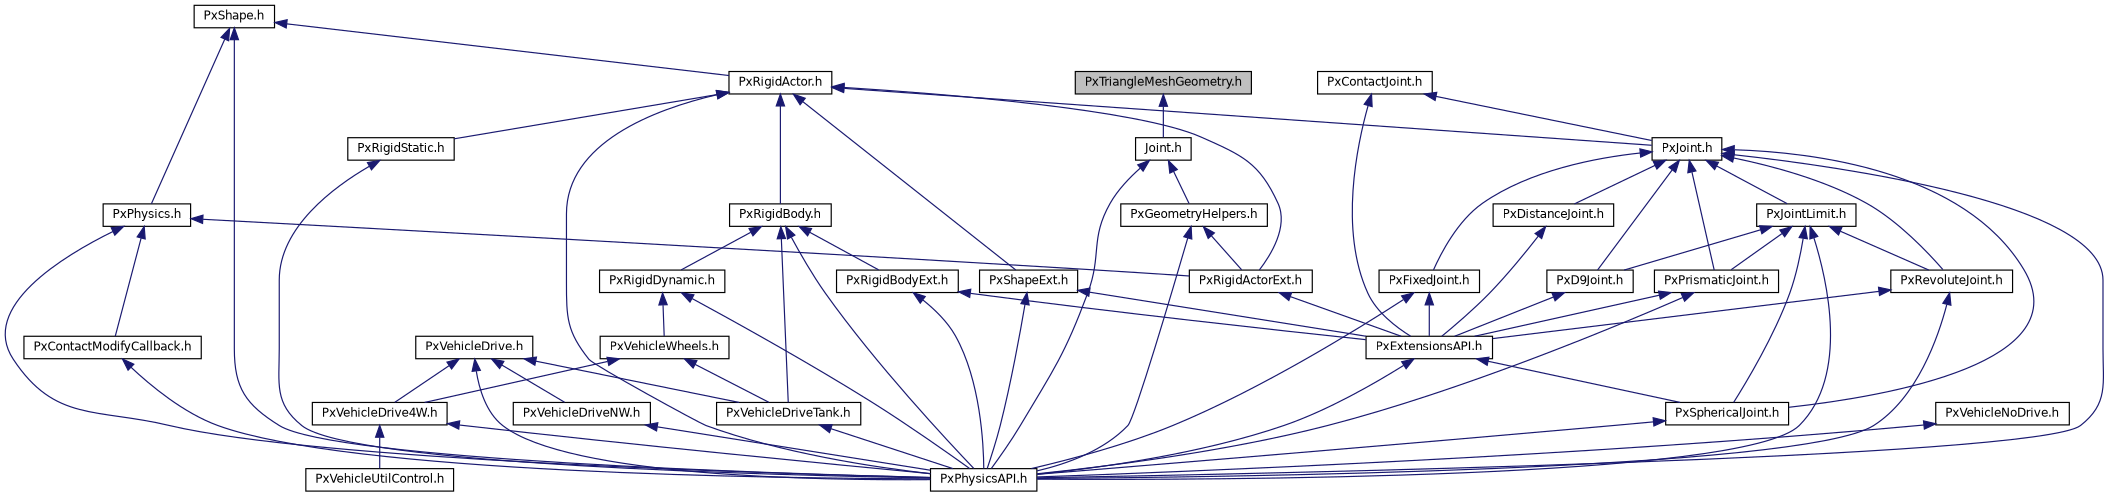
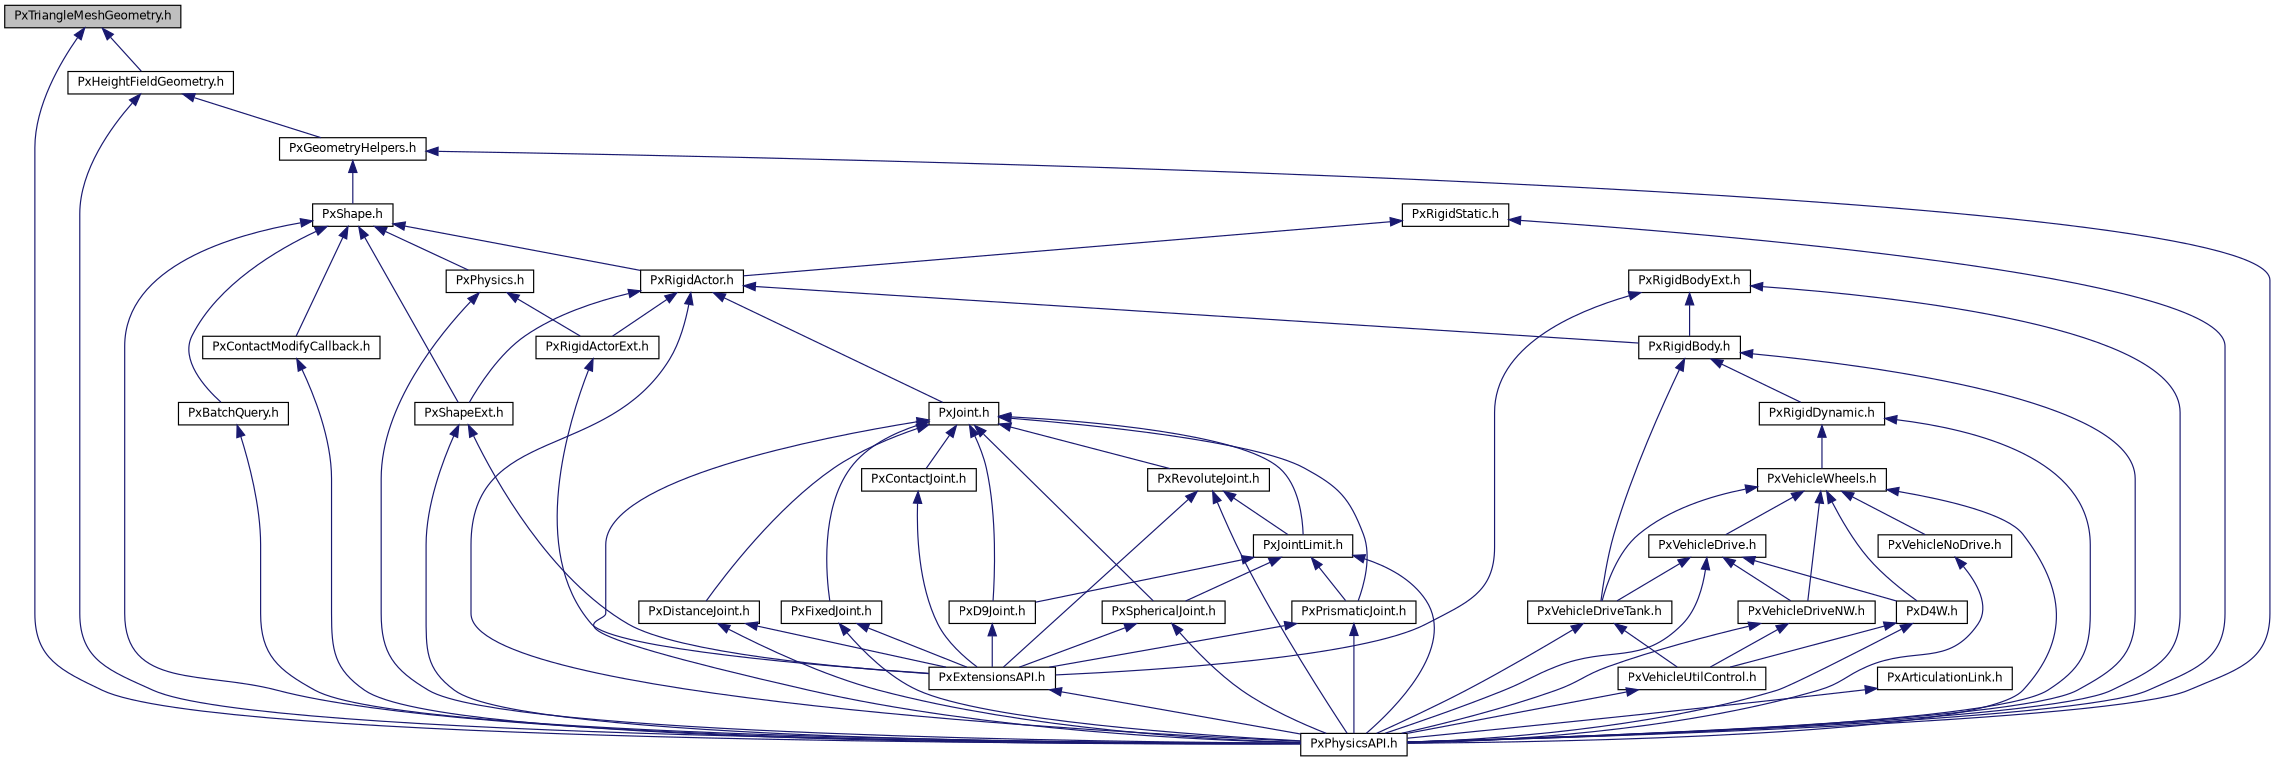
  digraph {
    node [color=black fillcolor=white fontname=Helvetica fontsize=10 shape=record style=filled]
    edge [color=midnightblue dir=back fontname=Helvetica fontsize=10 labelfontname=Helvetica labelfontsize=10 style=solid]
    n1 [fillcolor=grey75 fontcolor=black height=0.2 label="PxTriangleMeshGeometry.h" width=0.4]
-   n2 [height=0.2 label="Joint.h" width=0.4]
+   n2 [height=0.2 label="PxHeightFieldGeometry.h" width=0.4]
    n3 [height=0.2 label="PxPhysicsAPI.h" width=0.4]
    n4 [height=0.2 label="PxGeometryHelpers.h" width=0.4]
    n5 [height=0.2 label="PxShape.h" width=0.4]
    n6 [height=0.2 label="PxShapeExt.h" width=0.4]
    n7 [height=0.2 label="PxRigidActor.h" width=0.4]
+   n8 [height=0.2 label="PxBatchQuery.h" width=0.4]
    n9 [height=0.2 label="PxContactModifyCallback.h" width=0.4]
    n10 [height=0.2 label="PxPhysics.h" width=0.4]
    n11 [height=0.2 label="PxExtensionsAPI.h" width=0.4]
    n12 [height=0.2 label="PxJoint.h" width=0.4]
    n13 [height=0.2 label="PxRigidActorExt.h" width=0.4]
    n14 [height=0.2 label="PxRigidBody.h" width=0.4]
    n15 [height=0.2 label="PxRigidStatic.h" width=0.4]
    n16 [height=0.2 label="PxContactJoint.h" width=0.4]
    n17 [height=0.2 label="PxD9Joint.h" width=0.4]
    n18 [height=0.2 label="PxDistanceJoint.h" width=0.4]
    n19 [height=0.2 label="PxFixedJoint.h" width=0.4]
    n20 [height=0.2 label="PxJointLimit.h" width=0.4]
    n21 [height=0.2 label="PxPrismaticJoint.h" width=0.4]
    n22 [height=0.2 label="PxRevoluteJoint.h" width=0.4]
    n23 [height=0.2 label="PxSphericalJoint.h" width=0.4]
    n24 [height=0.2 label="PxRigidBodyExt.h" width=0.4]
    n25 [height=0.2 label="PxRigidDynamic.h" width=0.4]
    n26 [height=0.2 label="PxVehicleDriveTank.h" width=0.4]
+   n27 [height=0.2 label="PxArticulationLink.h" width=0.4]
    n28 [height=0.2 label="PxVehicleWheels.h" width=0.4]
    n29 [height=0.2 label="PxVehicleDrive.h" width=0.4]
-   n30 [height=0.2 label="PxVehicleDrive4W.h" width=0.4]
+   n30 [height=0.2 label="PxD4W.h" width=0.4]
    n31 [height=0.2 label="PxVehicleDriveNW.h" width=0.4]
    n32 [height=0.2 label="PxVehicleNoDrive.h" width=0.4]
    n33 [height=0.2 label="PxVehicleUtilControl.h" width=0.4]
    n1 -> n2
+   n1 -> n3
    n2 -> n3
    n2 -> n4
    n4 -> n3
-   n4 -> n13
+   n4 -> n5
    n5 -> n3
+   n5 -> n6
    n5 -> n7
-   n10 -> n9
+   n5 -> n8
+   n5 -> n9
    n5 -> n10
    n6 -> n3
    n6 -> n11
    n7 -> n3
    n7 -> n6
    n7 -> n12
    n7 -> n13
    n7 -> n14
-   n7 -> n15
+   n15 -> n7
+   n8 -> n3
    n9 -> n3
    n10 -> n3
    n10 -> n13
    n11 -> n3
    n12 -> n3
-   n16 -> n12
+   n12 -> n16
    n12 -> n17
    n12 -> n18
    n12 -> n19
    n12 -> n20
    n12 -> n21
    n12 -> n22
    n12 -> n23
    n13 -> n11
    n14 -> n3
-   n14 -> n24
+   n24 -> n14
    n14 -> n25
    n14 -> n26
    n15 -> n3
    n16 -> n11
    n17 -> n11
+   n18 -> n3
    n18 -> n11
    n19 -> n3
    n19 -> n11
    n20 -> n3
    n20 -> n17
    n20 -> n21
-   n20 -> n22
+   n22 -> n20
    n20 -> n23
    n21 -> n3
    n21 -> n11
    n22 -> n3
    n22 -> n11
    n23 -> n3
-   n11 -> n23
+   n23 -> n11
    n24 -> n3
    n24 -> n11
    n25 -> n3
    n25 -> n28
    n26 -> n3
+   n26 -> n33
+   n27 -> n3
+   n28 -> n3
    n28 -> n26
+   n28 -> n29
    n28 -> n30
+   n28 -> n31
+   n28 -> n32
    n29 -> n3
    n29 -> n26
    n29 -> n30
    n29 -> n31
    n30 -> n3
    n30 -> n33
    n31 -> n3
+   n31 -> n33
    n32 -> n3
+   n33 -> n3
  }
